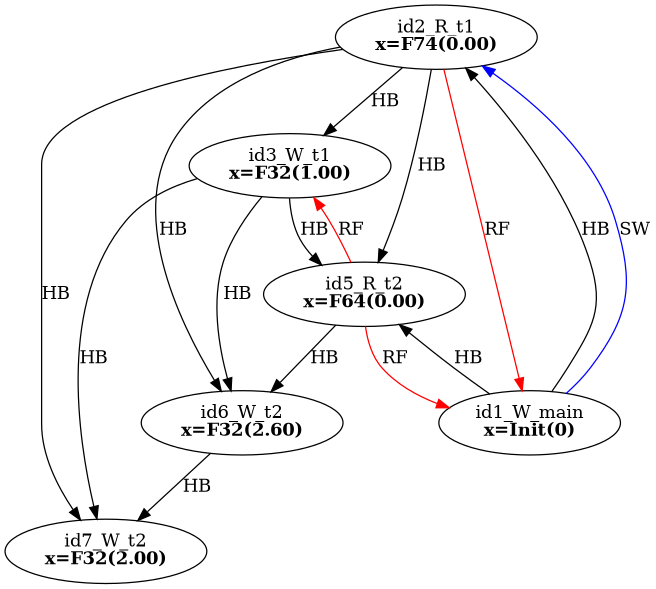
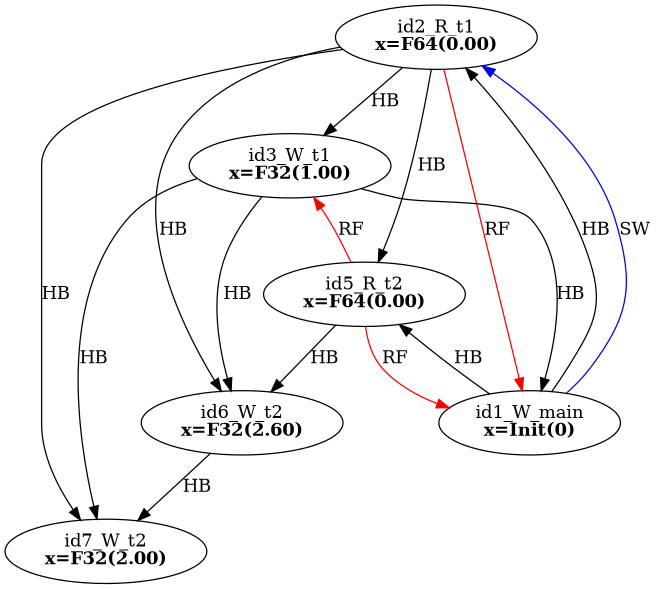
  digraph {
    rankdir=TB
    splines=true
    edge [color=black]
-   n1 [label=<id2_R_t1<br/><B>x=F74(0.00)</B>>]
+   n1 [label=<id2_R_t1<br/><B>x=F64(0.00)</B>>]
    n2 [label=<id3_W_t1<br/><B>x=F32(1.00)</B>>]
    n3 [label=<id5_R_t2<br/><B>x=F64(0.00)</B>>]
    n4 [label=<id6_W_t2<br/><B>x=F32(2.60)</B>>]
    n5 [label=<id7_W_t2<br/><B>x=F32(2.00)</B>>]
    n6 [label=<id1_W_main<br/><B>x=Init(0)</B>>]
    n1 -> n2 [label=HB]
    n1 -> n3 [label=HB]
    n1 -> n4 [label=HB]
    n1 -> n5 [label=HB]
    n1 -> n6 [color=red label=RF]
-   n2 -> n3 [label=HB]
+   n2 -> n6 [label=HB]
    n2 -> n4 [label=HB]
    n2 -> n5 [label=HB]
    n3 -> n2 [color=red label=RF]
    n3 -> n4 [label=HB]
    n3 -> n6 [color=red label=RF]
    n4 -> n5 [label=HB]
    n6 -> n1 [label=HB]
    n6 -> n1 [color=blue label=SW]
    n6 -> n3 [label=HB]
  }
